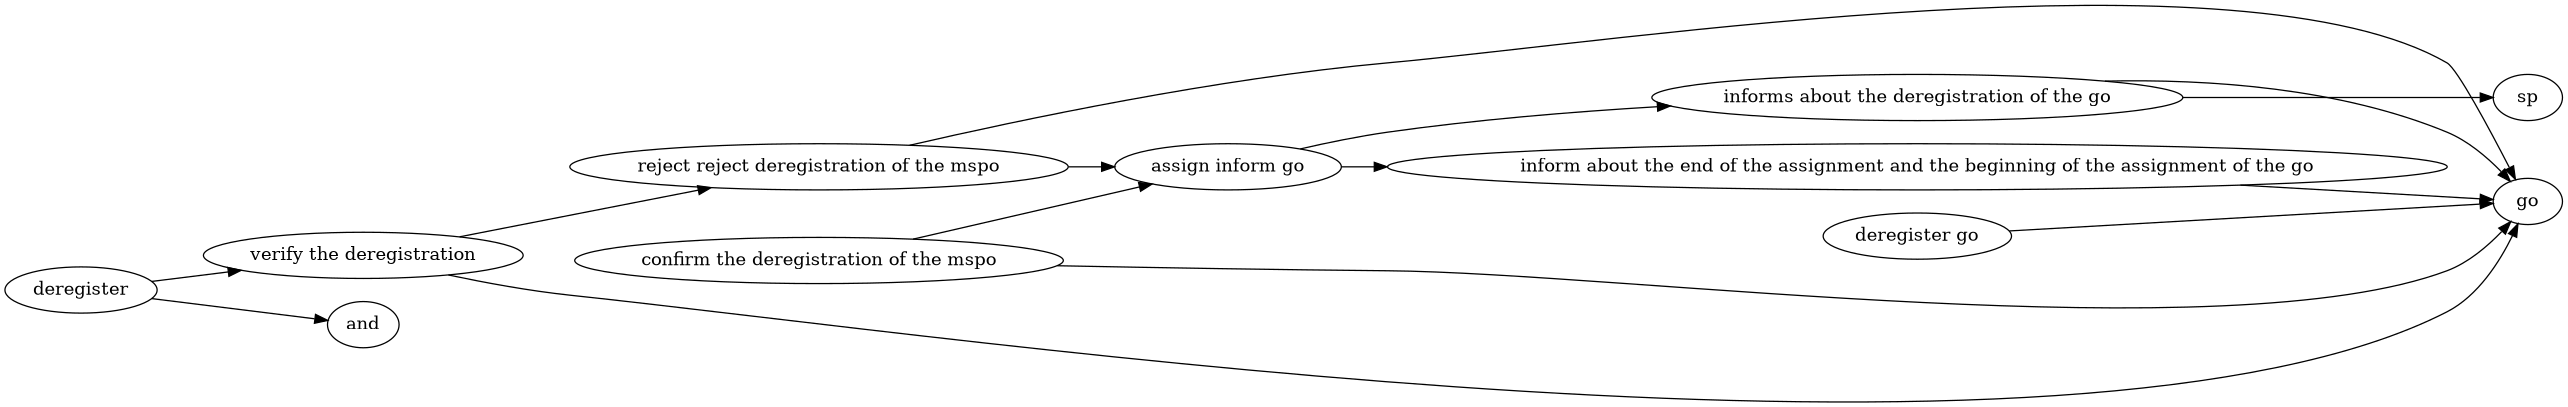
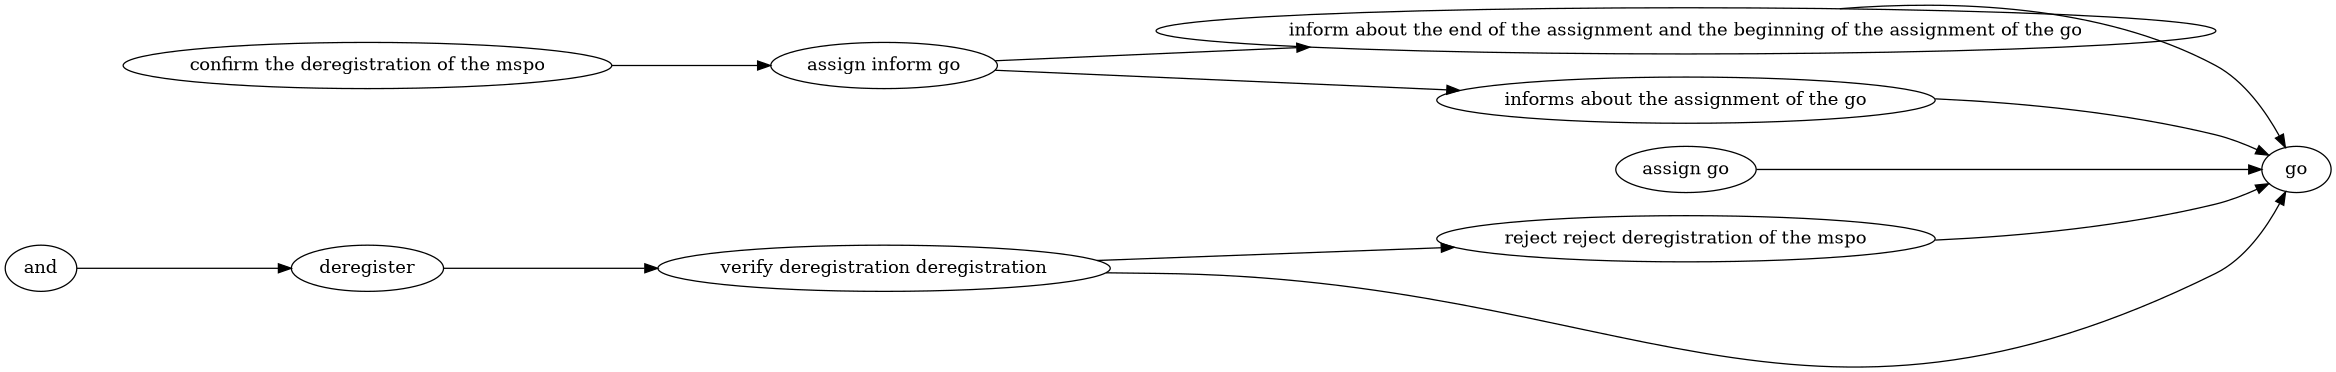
  strict digraph {
    rankdir=LR
    edge [attrs="{'type': 'actor performer', 'label': 'actor performer'}"]
    deregister [attrs="{'type': 'Activity', 'label': 'deregister'}"]
-   "verify the deregistration" [attrs="{'type': 'Activity', 'label': 'verify the deregistration'}"]
+   "verify the deregistration" [attrs="{'type': 'Activity', 'label': 'verify the deregistration'}" label="verify deregistration deregistration"]
    n3 [attrs="{'type': 'Actor', 'label': 'mspo'}" label=and]
    n4 [attrs="{'type': 'Activity', 'label': 'reject the deregistration of the mspo'}" label="reject reject deregistration of the mspo"]
    go [attrs="{'type': 'Actor', 'label': 'go'}"]
    n6 [attrs="{'type': 'Activity', 'label': 'assign the go'}" label="assign inform go"]
    "confirm the deregistration of the mspo" [attrs="{'type': 'Activity', 'label': 'confirm the deregistration of the mspo'}"]
    "inform about the end of the assignment and the beginning of the assignment of the go" [attrs="{'type': 'Activity', 'label': 'inform about the end of the assignment and the beginning of the assignment of the go'}"]
-   "informs about the assignment of the go" [attrs="{'type': 'Activity', 'label': 'informs about the assignment of the go'}" label="informs about the deregistration of the go"]
-   sp [attrs="{'type': 'Actor', 'label': 'sp'}"]
-   "assign go" [attrs="{'type': 'Activity', 'label': 'assign go'}" label="deregister go"]
+   "informs about the assignment of the go" [attrs="{'type': 'Activity', 'label': 'informs about the assignment of the go'}"]
+   "assign go" [attrs="{'type': 'Activity', 'label': 'assign go'}"]
    deregister -> "verify the deregistration" [attrs="{'type': 'flow', 'label': 'flow'}"]
-   deregister -> n3
+   n3 -> deregister
    "verify the deregistration" -> n4 [attrs="{'type': 'flow', 'label': 'flow'}"]
    "verify the deregistration" -> go
    n4 -> go
-   n4 -> n6 [attrs="{'type': 'flow', 'label': 'flow'}"]
    n6 -> "inform about the end of the assignment and the beginning of the assignment of the go" [attrs="{'type': 'flow', 'label': 'flow'}"]
    n6 -> "informs about the assignment of the go" [attrs="{'type': 'flow', 'label': 'flow'}"]
-   "confirm the deregistration of the mspo" -> go
    "confirm the deregistration of the mspo" -> n6 [attrs="{'type': 'flow', 'label': 'flow'}"]
    "inform about the end of the assignment and the beginning of the assignment of the go" -> go
    "informs about the assignment of the go" -> go
-   "informs about the assignment of the go" -> sp
    "assign go" -> go
  }
